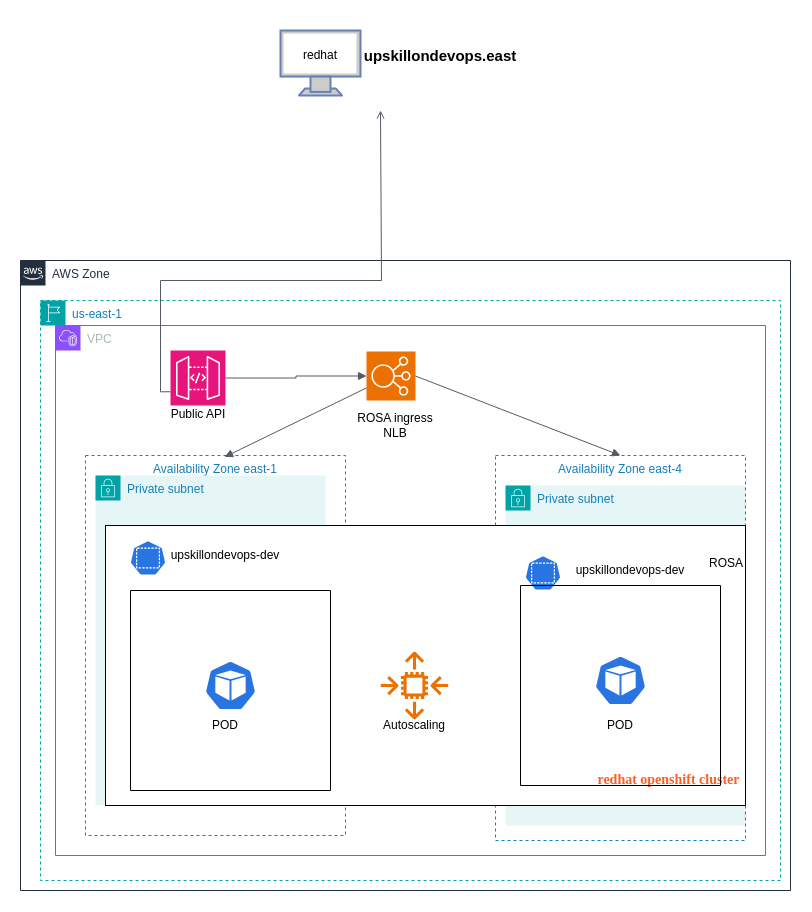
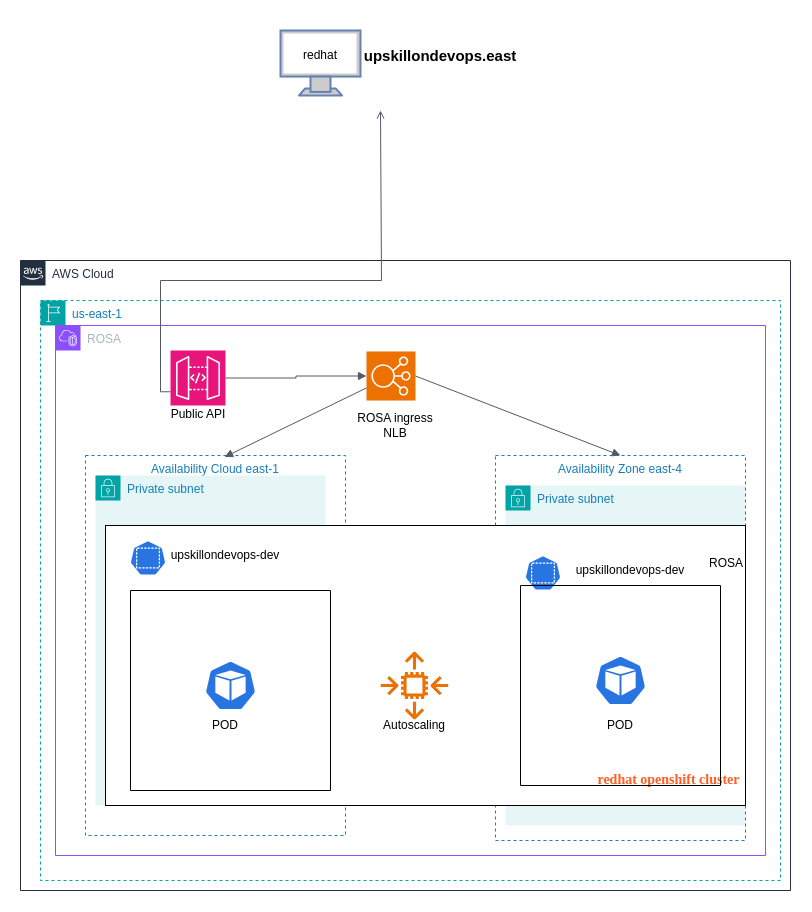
  <mxCell id="0" />
  <mxCell id="1" parent="0" />
- <mxCell id="2" value="AWS Zone" style="points=[[0,0],[0.25,0],[0.5,0],[0.75,0],[1,0],[1,0.25],[1,0.5],[1,0.75],[1,1],[0.75,1],[0.5,1],[0.25,1],[0,1],[0,0.75],[0,0.5],[0,0.25]];outlineConnect=0;gradientColor=none;html=1;whiteSpace=wrap;fontSize=12;fontStyle=0;container=1;pointerEvents=0;collapsible=0;recursiveResize=0;shape=mxgraph.aws4.group;grIcon=mxgraph.aws4.group_aws_cloud_alt;strokeColor=#232F3E;fillColor=none;verticalAlign=top;align=left;spacingLeft=30;fontColor=#232F3E;dashed=0;" vertex="1" parent="1"><mxGeometry x="20" y="260" width="770" height="630" as="geometry" /></mxCell>
+ <mxCell id="2" value="AWS Cloud" style="points=[[0,0],[0.25,0],[0.5,0],[0.75,0],[1,0],[1,0.25],[1,0.5],[1,0.75],[1,1],[0.75,1],[0.5,1],[0.25,1],[0,1],[0,0.75],[0,0.5],[0,0.25]];outlineConnect=0;gradientColor=none;html=1;whiteSpace=wrap;fontSize=12;fontStyle=0;container=1;pointerEvents=0;collapsible=0;recursiveResize=0;shape=mxgraph.aws4.group;grIcon=mxgraph.aws4.group_aws_cloud_alt;strokeColor=#232F3E;fillColor=none;verticalAlign=top;align=left;spacingLeft=30;fontColor=#232F3E;dashed=0;" vertex="1" parent="1"><mxGeometry x="20" y="260" width="770" height="630" as="geometry" /></mxCell>
  <mxCell id="3" value="us-east-1&lt;br&gt;" style="points=[[0,0],[0.25,0],[0.5,0],[0.75,0],[1,0],[1,0.25],[1,0.5],[1,0.75],[1,1],[0.75,1],[0.5,1],[0.25,1],[0,1],[0,0.75],[0,0.5],[0,0.25]];outlineConnect=0;gradientColor=none;html=1;whiteSpace=wrap;fontSize=12;fontStyle=0;container=1;pointerEvents=0;collapsible=0;recursiveResize=0;shape=mxgraph.aws4.group;grIcon=mxgraph.aws4.group_region;strokeColor=#00A4A6;fillColor=none;verticalAlign=top;align=left;spacingLeft=30;fontColor=#147EBA;dashed=1;" vertex="1" parent="1"><mxGeometry x="40" y="300" width="740" height="580" as="geometry" /></mxCell>
- <mxCell id="4" value="VPC" style="points=[[0,0],[0.25,0],[0.5,0],[0.75,0],[1,0],[1,0.25],[1,0.5],[1,0.75],[1,1],[0.75,1],[0.5,1],[0.25,1],[0,1],[0,0.75],[0,0.5],[0,0.25]];outlineConnect=0;gradientColor=none;html=1;whiteSpace=wrap;fontSize=12;fontStyle=0;container=1;pointerEvents=0;collapsible=0;recursiveResize=0;shape=mxgraph.aws4.group;grIcon=mxgraph.aws4.group_vpc2;strokeColor=#8C4FFF;fillColor=none;verticalAlign=top;align=left;spacingLeft=30;fontColor=#AAB7B8;dashed=0;" vertex="1" parent="1"><mxGeometry x="55" y="325" width="710" height="530" as="geometry" /></mxCell>
+ <mxCell id="4" value="ROSA" style="points=[[0,0],[0.25,0],[0.5,0],[0.75,0],[1,0],[1,0.25],[1,0.5],[1,0.75],[1,1],[0.75,1],[0.5,1],[0.25,1],[0,1],[0,0.75],[0,0.5],[0,0.25]];outlineConnect=0;gradientColor=none;html=1;whiteSpace=wrap;fontSize=12;fontStyle=0;container=1;pointerEvents=0;collapsible=0;recursiveResize=0;shape=mxgraph.aws4.group;grIcon=mxgraph.aws4.group_vpc2;strokeColor=#8C4FFF;fillColor=none;verticalAlign=top;align=left;spacingLeft=30;fontColor=#AAB7B8;dashed=0;" vertex="1" parent="1"><mxGeometry x="55" y="325" width="710" height="530" as="geometry" /></mxCell>
  <mxCell id="5" value="" style="sketch=0;points=[[0,0,0],[0.25,0,0],[0.5,0,0],[0.75,0,0],[1,0,0],[0,1,0],[0.25,1,0],[0.5,1,0],[0.75,1,0],[1,1,0],[0,0.25,0],[0,0.5,0],[0,0.75,0],[1,0.25,0],[1,0.5,0],[1,0.75,0]];outlineConnect=0;fontColor=#232F3E;fillColor=#E7157B;strokeColor=#ffffff;dashed=0;verticalLabelPosition=bottom;verticalAlign=top;align=center;html=1;fontSize=12;fontStyle=0;aspect=fixed;shape=mxgraph.aws4.resourceIcon;resIcon=mxgraph.aws4.api_gateway;" vertex="1" parent="4"><mxGeometry x="115" y="25" width="55" height="55" as="geometry" /></mxCell>
- <mxCell id="6" value="Availability Zone east-1" style="fillColor=none;strokeColor=#147EBA;dashed=1;verticalAlign=top;fontStyle=0;fontColor=#147EBA;whiteSpace=wrap;html=1;" vertex="1" parent="4"><mxGeometry x="30" y="130" width="260" height="380" as="geometry" /></mxCell>
+ <mxCell id="6" value="Availability Cloud east-1" style="fillColor=none;strokeColor=#147EBA;dashed=1;verticalAlign=top;fontStyle=0;fontColor=#147EBA;whiteSpace=wrap;html=1;" vertex="1" parent="4"><mxGeometry x="30" y="130" width="260" height="380" as="geometry" /></mxCell>
  <mxCell id="7" value="Private subnet" style="points=[[0,0],[0.25,0],[0.5,0],[0.75,0],[1,0],[1,0.25],[1,0.5],[1,0.75],[1,1],[0.75,1],[0.5,1],[0.25,1],[0,1],[0,0.75],[0,0.5],[0,0.25]];outlineConnect=0;gradientColor=none;html=1;whiteSpace=wrap;fontSize=12;fontStyle=0;container=1;pointerEvents=0;collapsible=0;recursiveResize=0;shape=mxgraph.aws4.group;grIcon=mxgraph.aws4.group_security_group;grStroke=0;strokeColor=#00A4A6;fillColor=#E6F6F7;verticalAlign=top;align=left;spacingLeft=30;fontColor=#147EBA;dashed=0;" vertex="1" parent="4"><mxGeometry x="40" y="150" width="230" height="330" as="geometry" /></mxCell>
  <mxCell id="8" value="Private subnet" style="points=[[0,0],[0.25,0],[0.5,0],[0.75,0],[1,0],[1,0.25],[1,0.5],[1,0.75],[1,1],[0.75,1],[0.5,1],[0.25,1],[0,1],[0,0.75],[0,0.5],[0,0.25]];outlineConnect=0;gradientColor=none;html=1;whiteSpace=wrap;fontSize=12;fontStyle=0;container=1;pointerEvents=0;collapsible=0;recursiveResize=0;shape=mxgraph.aws4.group;grIcon=mxgraph.aws4.group_security_group;grStroke=0;strokeColor=#00A4A6;fillColor=#E6F6F7;verticalAlign=top;align=left;spacingLeft=30;fontColor=#147EBA;dashed=0;" vertex="1" parent="4"><mxGeometry x="450" y="160" width="240" height="340" as="geometry" /></mxCell>
  <mxCell id="9" value="Availability Zone east-4&lt;br&gt;" style="fillColor=none;strokeColor=#147EBA;dashed=1;verticalAlign=top;fontStyle=0;fontColor=#147EBA;whiteSpace=wrap;html=1;" vertex="1" parent="4"><mxGeometry x="440" y="130" width="250" height="385" as="geometry" /></mxCell>
  <mxCell id="10" value="" style="sketch=0;points=[[0,0,0],[0.25,0,0],[0.5,0,0],[0.75,0,0],[1,0,0],[0,1,0],[0.25,1,0],[0.5,1,0],[0.75,1,0],[1,1,0],[0,0.25,0],[0,0.5,0],[0,0.75,0],[1,0.25,0],[1,0.5,0],[1,0.75,0]];outlineConnect=0;fontColor=#232F3E;fillColor=#ED7100;strokeColor=#ffffff;dashed=0;verticalLabelPosition=bottom;verticalAlign=top;align=center;html=1;fontSize=12;fontStyle=0;aspect=fixed;shape=mxgraph.aws4.resourceIcon;resIcon=mxgraph.aws4.elastic_load_balancing;" vertex="1" parent="4"><mxGeometry x="311" y="26" width="49" height="49" as="geometry" /></mxCell>
  <mxCell id="11" value="&lt;div style=&quot;&quot;&gt;&lt;span style=&quot;background-color: initial;&quot;&gt;&lt;font color=&quot;#ff5e24&quot;&gt;&lt;br&gt;&lt;/font&gt;&lt;/span&gt;&lt;/div&gt;&lt;div style=&quot;&quot;&gt;ROSA&lt;/div&gt;&lt;div style=&quot;&quot;&gt;&lt;span style=&quot;background-color: initial;&quot;&gt;&lt;font color=&quot;#ff5e24&quot;&gt;&lt;br&gt;&lt;/font&gt;&lt;/span&gt;&lt;/div&gt;&lt;div style=&quot;&quot;&gt;&lt;span style=&quot;background-color: initial;&quot;&gt;&lt;font color=&quot;#ff5e24&quot;&gt;&lt;br&gt;&lt;/font&gt;&lt;/span&gt;&lt;/div&gt;&lt;div style=&quot;&quot;&gt;&lt;span style=&quot;background-color: initial;&quot;&gt;&lt;font color=&quot;#ff5e24&quot;&gt;&lt;br&gt;&lt;/font&gt;&lt;/span&gt;&lt;/div&gt;&lt;div style=&quot;&quot;&gt;&lt;span style=&quot;background-color: initial;&quot;&gt;&lt;font color=&quot;#ff5e24&quot;&gt;&lt;br&gt;&lt;/font&gt;&lt;/span&gt;&lt;/div&gt;&lt;div style=&quot;&quot;&gt;&lt;span style=&quot;background-color: initial;&quot;&gt;&lt;font color=&quot;#ff5e24&quot;&gt;&lt;br&gt;&lt;/font&gt;&lt;/span&gt;&lt;/div&gt;&lt;div style=&quot;&quot;&gt;&lt;span style=&quot;background-color: initial;&quot;&gt;&lt;font color=&quot;#ff5e24&quot;&gt;&lt;br&gt;&lt;/font&gt;&lt;/span&gt;&lt;/div&gt;&lt;div style=&quot;&quot;&gt;&lt;span style=&quot;background-color: initial;&quot;&gt;&lt;font color=&quot;#ff5e24&quot;&gt;&lt;br&gt;&lt;/font&gt;&lt;/span&gt;&lt;/div&gt;&lt;div style=&quot;&quot;&gt;&lt;span style=&quot;background-color: initial;&quot;&gt;&lt;font color=&quot;#ff5e24&quot;&gt;&lt;br&gt;&lt;/font&gt;&lt;/span&gt;&lt;/div&gt;&lt;div style=&quot;&quot;&gt;&lt;span style=&quot;background-color: initial;&quot;&gt;&lt;font color=&quot;#ff5e24&quot;&gt;&lt;br&gt;&lt;/font&gt;&lt;/span&gt;&lt;/div&gt;&lt;div style=&quot;&quot;&gt;&lt;span style=&quot;background-color: initial;&quot;&gt;&lt;font color=&quot;#ff5e24&quot;&gt;&lt;br&gt;&lt;/font&gt;&lt;/span&gt;&lt;/div&gt;&lt;div style=&quot;&quot;&gt;&lt;span style=&quot;background-color: initial;&quot;&gt;&lt;font color=&quot;#ff5e24&quot;&gt;&lt;br&gt;&lt;/font&gt;&lt;/span&gt;&lt;/div&gt;&lt;div style=&quot;&quot;&gt;&lt;span style=&quot;background-color: initial;&quot;&gt;&lt;font color=&quot;#ff5e24&quot;&gt;&lt;br&gt;&lt;/font&gt;&lt;/span&gt;&lt;/div&gt;&lt;div style=&quot;&quot;&gt;&lt;span style=&quot;background-color: initial;&quot;&gt;&lt;font color=&quot;#ff5e24&quot;&gt;&lt;br&gt;&lt;/font&gt;&lt;/span&gt;&lt;/div&gt;&lt;div style=&quot;&quot;&gt;&lt;span style=&quot;background-color: initial;&quot;&gt;&lt;font color=&quot;#ff5e24&quot;&gt;&lt;br&gt;&lt;/font&gt;&lt;/span&gt;&lt;/div&gt;&lt;div style=&quot;&quot;&gt;&lt;span style=&quot;background-color: initial;&quot;&gt;&lt;font face=&quot;Comic Sans MS&quot; size=&quot;1&quot; color=&quot;#ff5e24&quot;&gt;&lt;b style=&quot;font-size: 14px;&quot;&gt;redhat openshift cluster&amp;nbsp;&lt;/b&gt;&lt;/font&gt;&lt;/span&gt;&lt;/div&gt;" style="rounded=0;whiteSpace=wrap;html=1;align=right;" vertex="1" parent="4"><mxGeometry x="50" y="200" width="640" height="280" as="geometry" /></mxCell>
  <mxCell id="12" value="" style="swimlane;startSize=0;" vertex="1" parent="4"><mxGeometry x="75" y="265" width="200" height="200" as="geometry"><mxRectangle x="75" y="265" width="50" height="40" as="alternateBounds" /></mxGeometry></mxCell>
  <mxCell id="13" value="" style="sketch=0;html=1;dashed=0;whitespace=wrap;fillColor=#2875E2;strokeColor=#ffffff;points=[[0.005,0.63,0],[0.1,0.2,0],[0.9,0.2,0],[0.5,0,0],[0.995,0.63,0],[0.72,0.99,0],[0.5,1,0],[0.28,0.99,0]];verticalLabelPosition=bottom;align=center;verticalAlign=top;shape=mxgraph.kubernetes.icon;prIcon=pod" vertex="1" parent="12"><mxGeometry x="70" y="70" width="60" height="50" as="geometry" /></mxCell>
  <mxCell id="14" value="POD" style="text;html=1;strokeColor=none;fillColor=none;align=center;verticalAlign=middle;whiteSpace=wrap;rounded=0;" vertex="1" parent="12"><mxGeometry x="65" y="120" width="60" height="30" as="geometry" /></mxCell>
  <mxCell id="15" value="" style="sketch=0;html=1;dashed=0;whitespace=wrap;fillColor=#2875E2;strokeColor=#ffffff;points=[[0.005,0.63,0],[0.1,0.2,0],[0.9,0.2,0],[0.5,0,0],[0.995,0.63,0],[0.72,0.99,0],[0.5,1,0],[0.28,0.99,0]];verticalLabelPosition=bottom;align=center;verticalAlign=top;shape=mxgraph.kubernetes.icon;prIcon=ns" vertex="1" parent="4"><mxGeometry x="70" y="215" width="45" height="35" as="geometry" /></mxCell>
  <mxCell id="16" value="upskillondevops-dev" style="text;html=1;strokeColor=none;fillColor=none;align=center;verticalAlign=middle;whiteSpace=wrap;rounded=0;" vertex="1" parent="4"><mxGeometry x="105" y="215" width="130" height="30" as="geometry" /></mxCell>
  <mxCell id="17" value="" style="sketch=0;html=1;dashed=0;whitespace=wrap;fillColor=#2875E2;strokeColor=#ffffff;points=[[0.005,0.63,0],[0.1,0.2,0],[0.9,0.2,0],[0.5,0,0],[0.995,0.63,0],[0.72,0.99,0],[0.5,1,0],[0.28,0.99,0]];verticalLabelPosition=bottom;align=center;verticalAlign=top;shape=mxgraph.kubernetes.icon;prIcon=ns" vertex="1" parent="4"><mxGeometry x="465" y="230" width="45" height="35" as="geometry" /></mxCell>
  <mxCell id="18" value="upskillondevops-dev" style="text;html=1;strokeColor=none;fillColor=none;align=center;verticalAlign=middle;whiteSpace=wrap;rounded=0;" vertex="1" parent="4"><mxGeometry x="510" y="230" width="130" height="30" as="geometry" /></mxCell>
  <mxCell id="19" value="" style="swimlane;startSize=0;" vertex="1" parent="4"><mxGeometry x="465" y="260" width="200" height="200" as="geometry"><mxRectangle x="75" y="265" width="50" height="40" as="alternateBounds" /></mxGeometry></mxCell>
  <mxCell id="20" value="" style="sketch=0;html=1;dashed=0;whitespace=wrap;fillColor=#2875E2;strokeColor=#ffffff;points=[[0.005,0.63,0],[0.1,0.2,0],[0.9,0.2,0],[0.5,0,0],[0.995,0.63,0],[0.72,0.99,0],[0.5,1,0],[0.28,0.99,0]];verticalLabelPosition=bottom;align=center;verticalAlign=top;shape=mxgraph.kubernetes.icon;prIcon=pod" vertex="1" parent="19"><mxGeometry x="70" y="70" width="60" height="50" as="geometry" /></mxCell>
  <mxCell id="21" value="POD" style="text;html=1;strokeColor=none;fillColor=none;align=center;verticalAlign=middle;whiteSpace=wrap;rounded=0;" vertex="1" parent="19"><mxGeometry x="70" y="125" width="60" height="30" as="geometry" /></mxCell>
  <mxCell id="22" value="" style="html=1;endArrow=none;elbow=vertical;startArrow=block;startFill=1;strokeColor=#545B64;rounded=0;exitX=0.535;exitY=0.004;exitDx=0;exitDy=0;exitPerimeter=0;" edge="1" parent="4" source="6" target="10"><mxGeometry width="100" relative="1" as="geometry"><mxPoint x="325" y="125" as="sourcePoint" /><mxPoint x="425" y="125" as="targetPoint" /></mxGeometry></mxCell>
  <mxCell id="23" value="" style="html=1;endArrow=none;elbow=vertical;startArrow=block;startFill=1;strokeColor=#545B64;rounded=0;exitX=0.5;exitY=0;exitDx=0;exitDy=0;entryX=1;entryY=0.5;entryDx=0;entryDy=0;entryPerimeter=0;" edge="1" parent="4" source="9" target="10"><mxGeometry width="100" relative="1" as="geometry"><mxPoint x="179" y="142" as="sourcePoint" /><mxPoint x="321" y="72" as="targetPoint" /></mxGeometry></mxCell>
  <mxCell id="24" value="" style="sketch=0;outlineConnect=0;fontColor=#232F3E;gradientColor=none;fillColor=#ED7100;strokeColor=none;dashed=0;verticalLabelPosition=bottom;verticalAlign=top;align=center;html=1;fontSize=12;fontStyle=0;aspect=fixed;pointerEvents=1;shape=mxgraph.aws4.auto_scaling2;" vertex="1" parent="4"><mxGeometry x="325" y="326" width="68" height="68" as="geometry" /></mxCell>
  <mxCell id="25" value="" style="edgeStyle=orthogonalEdgeStyle;html=1;endArrow=block;elbow=vertical;startArrow=none;endFill=1;strokeColor=#545B64;rounded=0;entryX=0;entryY=0.5;entryDx=0;entryDy=0;entryPerimeter=0;exitX=1;exitY=0.5;exitDx=0;exitDy=0;exitPerimeter=0;" edge="1" parent="4" source="5" target="10"><mxGeometry width="100" relative="1" as="geometry"><mxPoint x="205" y="5" as="sourcePoint" /><mxPoint x="305" y="5" as="targetPoint" /></mxGeometry></mxCell>
  <mxCell id="26" value="Public API" style="text;html=1;strokeColor=none;fillColor=none;align=center;verticalAlign=middle;whiteSpace=wrap;rounded=0;" vertex="1" parent="4"><mxGeometry x="112.5" y="74" width="60" height="30" as="geometry" /></mxCell>
  <mxCell id="27" value="ROSA ingress NLB" style="text;html=1;strokeColor=none;fillColor=none;align=center;verticalAlign=middle;whiteSpace=wrap;rounded=0;" vertex="1" parent="4"><mxGeometry x="290" y="85" width="100" height="30" as="geometry" /></mxCell>
  <mxCell id="28" value="Autoscaling" style="text;html=1;strokeColor=none;fillColor=none;align=center;verticalAlign=middle;whiteSpace=wrap;rounded=0;" vertex="1" parent="4"><mxGeometry x="329" y="385" width="60" height="30" as="geometry" /></mxCell>
  <mxCell id="29" value="" style="edgeStyle=orthogonalEdgeStyle;html=1;endArrow=open;elbow=vertical;startArrow=none;endFill=0;strokeColor=#545B64;rounded=0;exitX=0;exitY=0.75;exitDx=0;exitDy=0;exitPerimeter=0;" edge="1" parent="1" source="5"><mxGeometry width="100" relative="1" as="geometry"><mxPoint x="260" y="330" as="sourcePoint" /><mxPoint x="380" y="110" as="targetPoint" /><Array as="points"><mxPoint x="160" y="391" /><mxPoint x="160" y="280" /><mxPoint x="381" y="280" /></Array></mxGeometry></mxCell>
  <mxCell id="30" value="" style="fontColor=#0066CC;verticalAlign=top;verticalLabelPosition=bottom;labelPosition=center;align=center;html=1;outlineConnect=0;fillColor=#CCCCCC;strokeColor=#6881B3;gradientColor=none;gradientDirection=north;strokeWidth=2;shape=mxgraph.networks.monitor;" vertex="1" parent="1"><mxGeometry x="280" y="30" width="80" height="65" as="geometry" /></mxCell>
  <mxCell id="31" value="&lt;b&gt;&lt;font style=&quot;font-size: 15px;&quot;&gt;upskillondevops.east&lt;/font&gt;&lt;/b&gt;" style="text;html=1;strokeColor=none;fillColor=none;align=center;verticalAlign=middle;whiteSpace=wrap;rounded=0;" vertex="1" parent="1"><mxGeometry x="360" y="20" width="160" height="70" as="geometry" /></mxCell>
  <mxCell id="32" value="redhat&lt;br&gt;" style="text;html=1;strokeColor=none;fillColor=none;align=center;verticalAlign=middle;whiteSpace=wrap;rounded=0;" vertex="1" parent="1"><mxGeometry x="290" y="40" width="60" height="30" as="geometry" /></mxCell>
